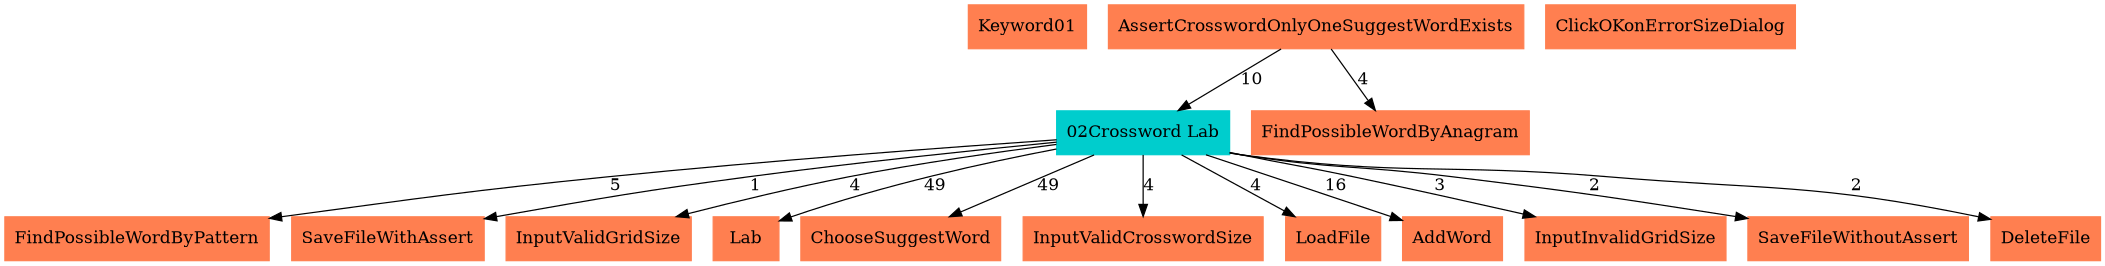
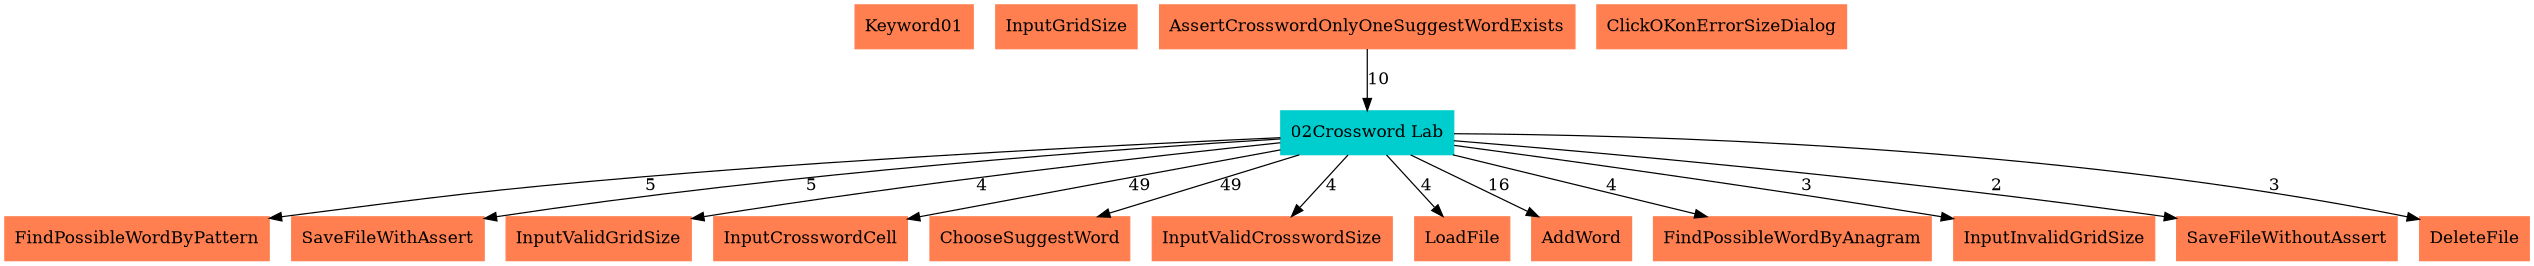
  digraph {
    node [color=coral shape=box style=filled]
    Keyword01
+   InputGridSize
    "02Crossword Lab" [color=cyan3]
    AssertCrosswordOnlyOneSuggestWordExists
    ClickOKonErrorSizeDialog
    FindPossibleWordByPattern
    SaveFileWithAssert
    InputValidGridSize
-   InputCrosswordCell [label=Lab]
+   InputCrosswordCell
    ChooseSuggestWord
    InputValidCrosswordSize
    LoadFile
    AddWord
    FindPossibleWordByAnagram
    InputInvalidGridSize
    SaveFileWithoutAssert
    DeleteFile
    "02Crossword Lab" -> FindPossibleWordByPattern [label=5]
-   "02Crossword Lab" -> SaveFileWithAssert [label=1]
+   "02Crossword Lab" -> SaveFileWithAssert [label=5]
    "02Crossword Lab" -> InputValidGridSize [label=4]
    "02Crossword Lab" -> InputCrosswordCell [label=49]
    "02Crossword Lab" -> ChooseSuggestWord [label=49]
    "02Crossword Lab" -> InputValidCrosswordSize [label=4]
    "02Crossword Lab" -> LoadFile [label=4]
    "02Crossword Lab" -> AddWord [label=16]
-   AssertCrosswordOnlyOneSuggestWordExists -> FindPossibleWordByAnagram [label=4]
+   "02Crossword Lab" -> FindPossibleWordByAnagram [label=4]
    "02Crossword Lab" -> InputInvalidGridSize [label=3]
    "02Crossword Lab" -> SaveFileWithoutAssert [label=2]
-   "02Crossword Lab" -> DeleteFile [label=2]
+   "02Crossword Lab" -> DeleteFile [label=3]
    AssertCrosswordOnlyOneSuggestWordExists -> "02Crossword Lab" [label=10]
  }
